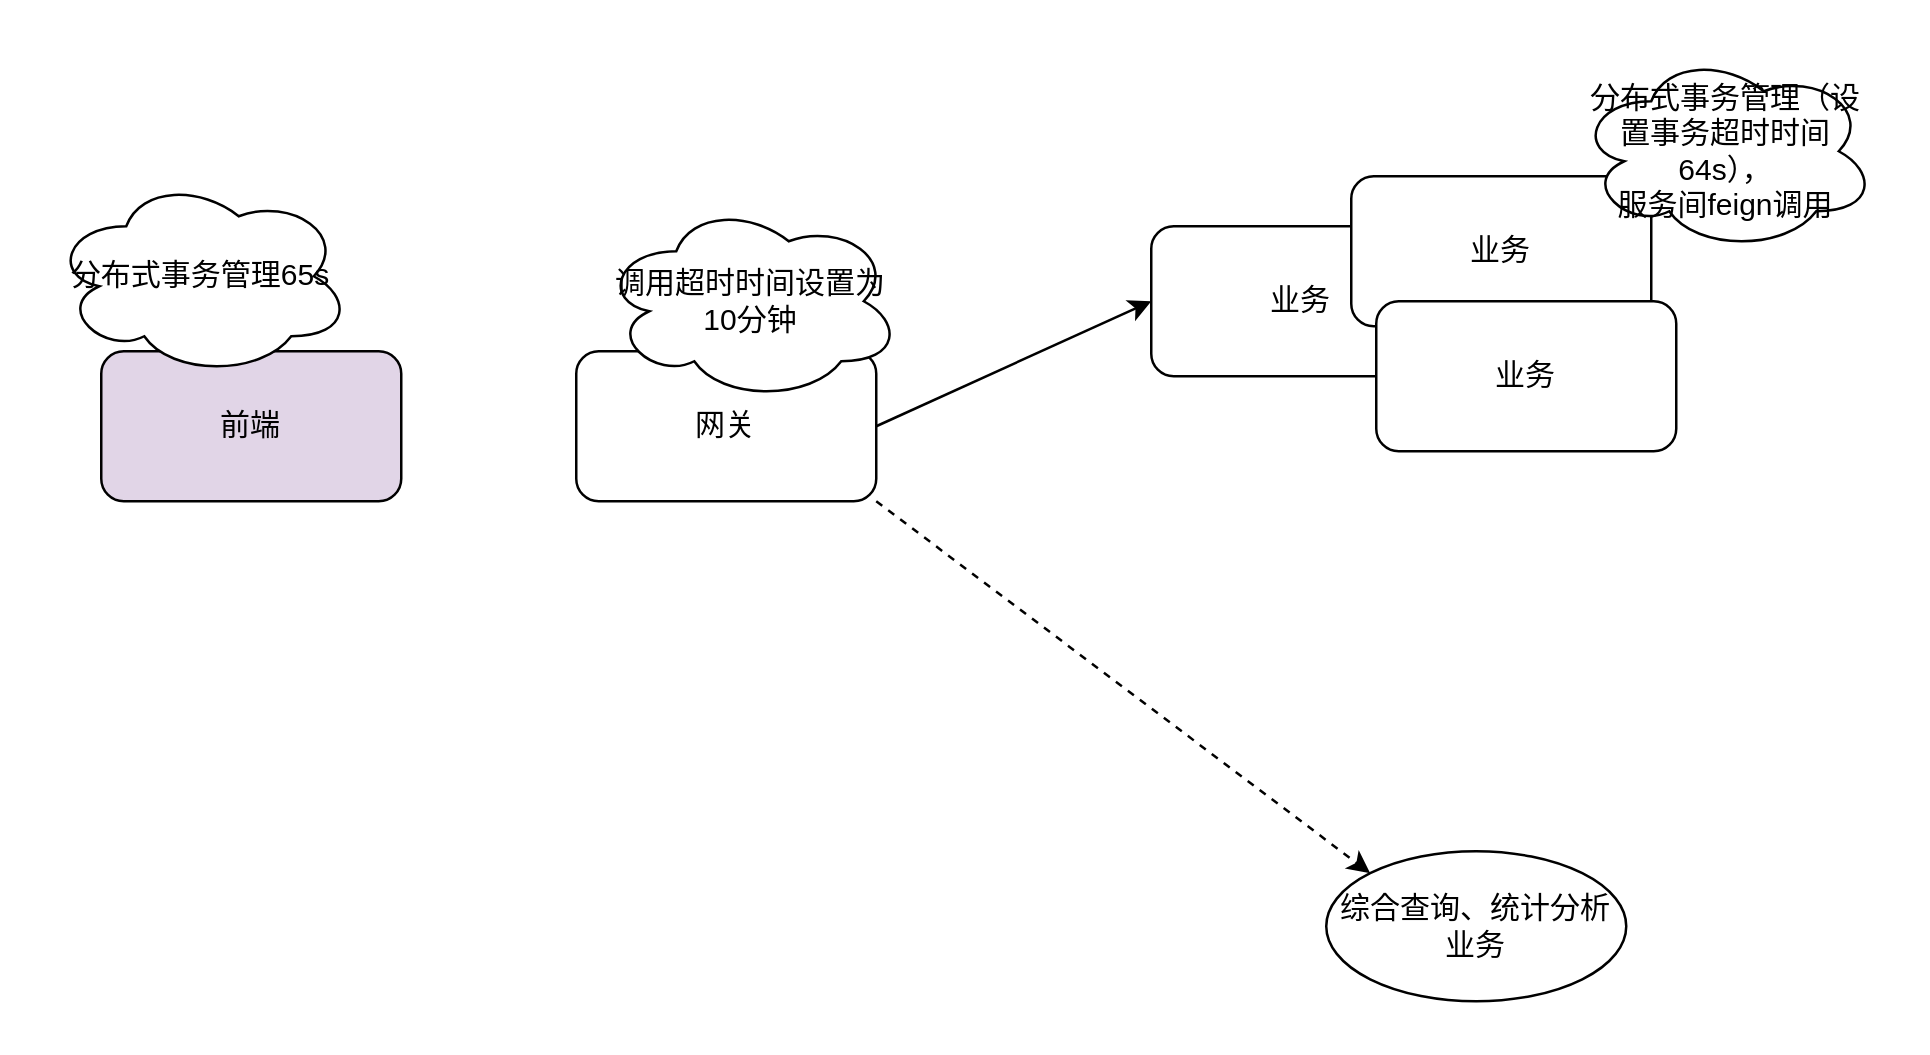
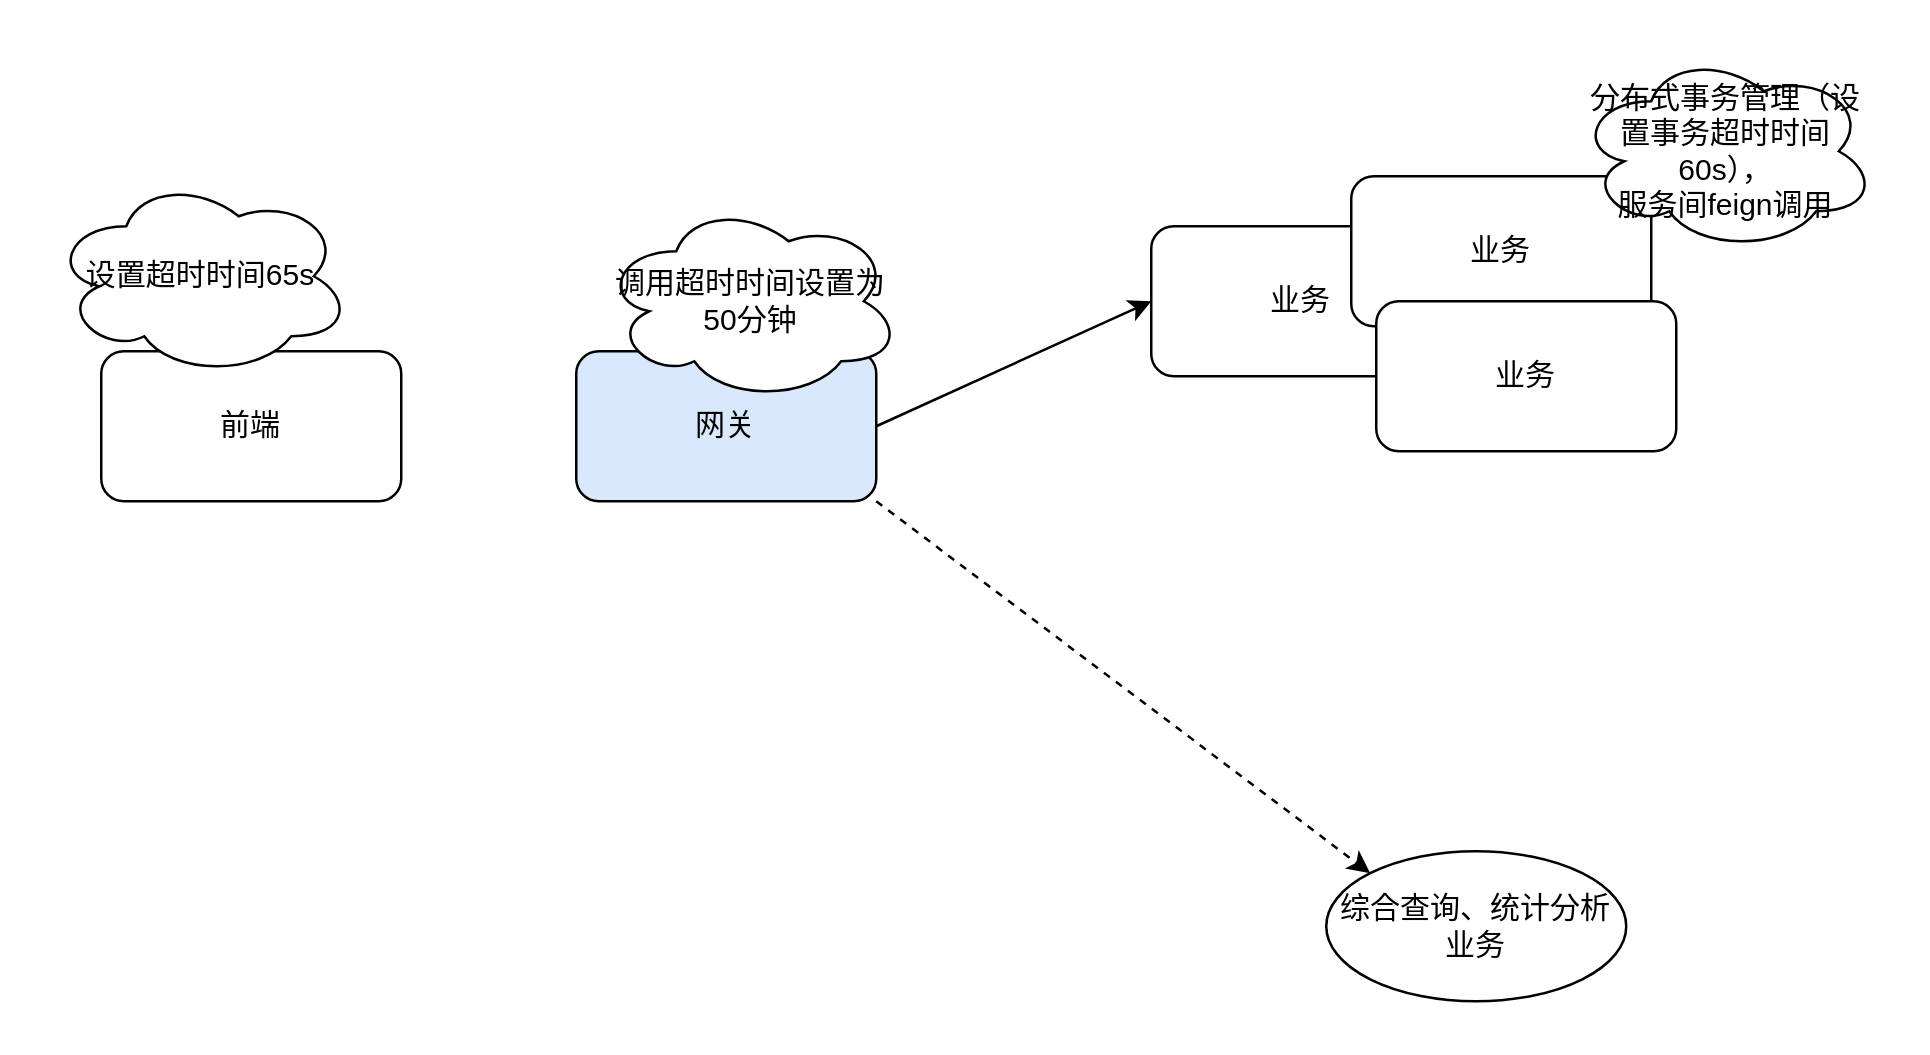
  <mxCell id="0" />
  <mxCell id="1" parent="0" />
- <mxCell id="2" value="前端" style="rounded=1;whiteSpace=wrap;html=1;fillColor=#e1d5e7;" vertex="1" parent="1"><mxGeometry x="40" y="140" width="120" height="60" as="geometry" /></mxCell>
+ <mxCell id="2" value="前端" style="rounded=1;whiteSpace=wrap;html=1;" vertex="1" parent="1"><mxGeometry x="40" y="140" width="120" height="60" as="geometry" /></mxCell>
  <mxCell id="3" style="rounded=0;orthogonalLoop=1;jettySize=auto;html=1;exitX=1;exitY=1;exitDx=0;exitDy=0;entryX=0;entryY=0;entryDx=0;entryDy=0;dashed=1;" edge="1" parent="1" source="5" target="10"><mxGeometry relative="1" as="geometry" /></mxCell>
  <mxCell id="4" style="rounded=0;orthogonalLoop=1;jettySize=auto;html=1;exitX=1;exitY=0.5;exitDx=0;exitDy=0;entryX=0;entryY=0.5;entryDx=0;entryDy=0;" edge="1" parent="1" source="5" target="6"><mxGeometry relative="1" as="geometry" /></mxCell>
- <mxCell id="5" value="网关" style="rounded=1;whiteSpace=wrap;html=1;" vertex="1" parent="1"><mxGeometry x="230" y="140" width="120" height="60" as="geometry" /></mxCell>
+ <mxCell id="5" value="网关" style="rounded=1;whiteSpace=wrap;html=1;fillColor=#dae8fc;" vertex="1" parent="1"><mxGeometry x="230" y="140" width="120" height="60" as="geometry" /></mxCell>
  <mxCell id="6" value="业务" style="rounded=1;whiteSpace=wrap;html=1;" vertex="1" parent="1"><mxGeometry x="460" y="90" width="120" height="60" as="geometry" /></mxCell>
  <mxCell id="7" value="业务" style="rounded=1;whiteSpace=wrap;html=1;" vertex="1" parent="1"><mxGeometry x="540" y="70" width="120" height="60" as="geometry" /></mxCell>
  <mxCell id="8" value="业务" style="rounded=1;whiteSpace=wrap;html=1;" vertex="1" parent="1"><mxGeometry x="550" y="120" width="120" height="60" as="geometry" /></mxCell>
- <mxCell id="9" value="分布式事务管理（设置事务超时时间64s），&lt;br&gt;服务间feign调用" style="ellipse;shape=cloud;whiteSpace=wrap;html=1;" vertex="1" parent="1"><mxGeometry x="630" y="20" width="120" height="80" as="geometry" /></mxCell>
+ <mxCell id="9" value="分布式事务管理（设置事务超时时间60s），&lt;br&gt;服务间feign调用" style="ellipse;shape=cloud;whiteSpace=wrap;html=1;" vertex="1" parent="1"><mxGeometry x="630" y="20" width="120" height="80" as="geometry" /></mxCell>
  <mxCell id="10" value="综合查询、统计分析业务" style="ellipse;whiteSpace=wrap;html=1;" vertex="1" parent="1"><mxGeometry x="530" y="340" width="120" height="60" as="geometry" /></mxCell>
- <mxCell id="11" value="调用超时时间设置为10分钟" style="ellipse;shape=cloud;whiteSpace=wrap;html=1;" vertex="1" parent="1"><mxGeometry x="240" y="80" width="120" height="80" as="geometry" /></mxCell>
- <mxCell id="12" value="分布式事务管理65s" style="ellipse;shape=cloud;whiteSpace=wrap;html=1;" vertex="1" parent="1"><mxGeometry x="20" y="70" width="120" height="80" as="geometry" /></mxCell>
+ <mxCell id="11" value="调用超时时间设置为50分钟" style="ellipse;shape=cloud;whiteSpace=wrap;html=1;" vertex="1" parent="1"><mxGeometry x="240" y="80" width="120" height="80" as="geometry" /></mxCell>
+ <mxCell id="12" value="设置超时时间65s" style="ellipse;shape=cloud;whiteSpace=wrap;html=1;" vertex="1" parent="1"><mxGeometry x="20" y="70" width="120" height="80" as="geometry" /></mxCell>
